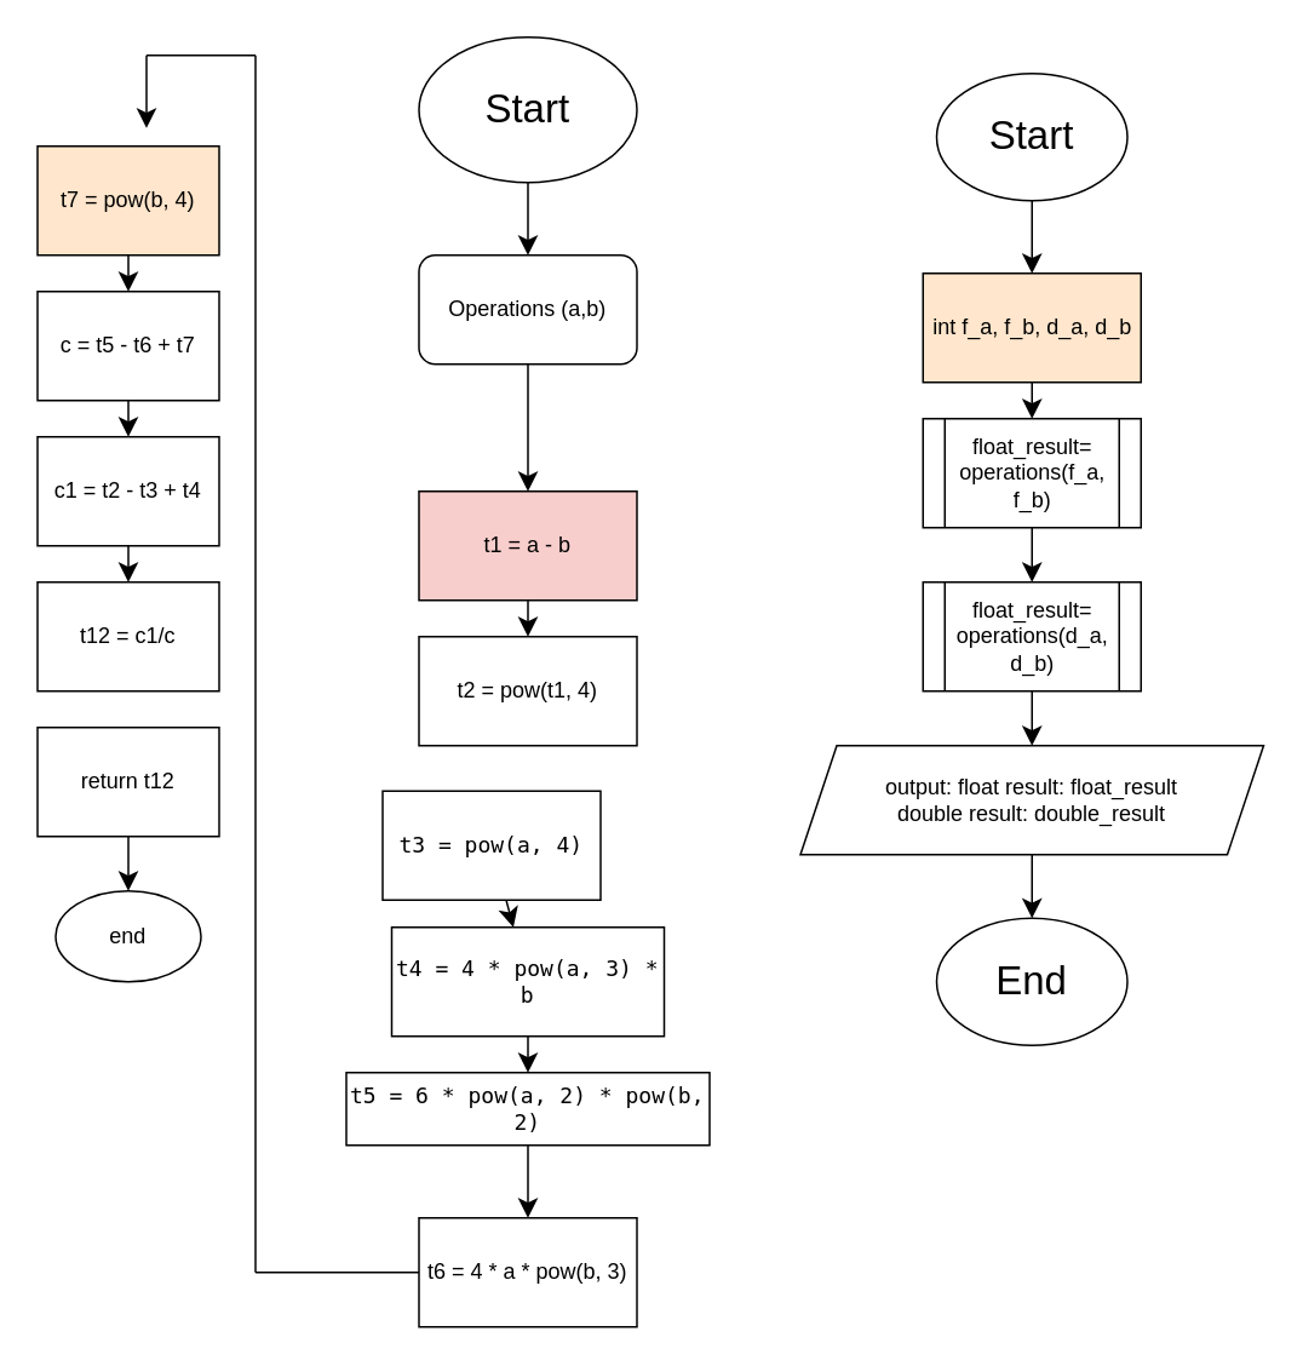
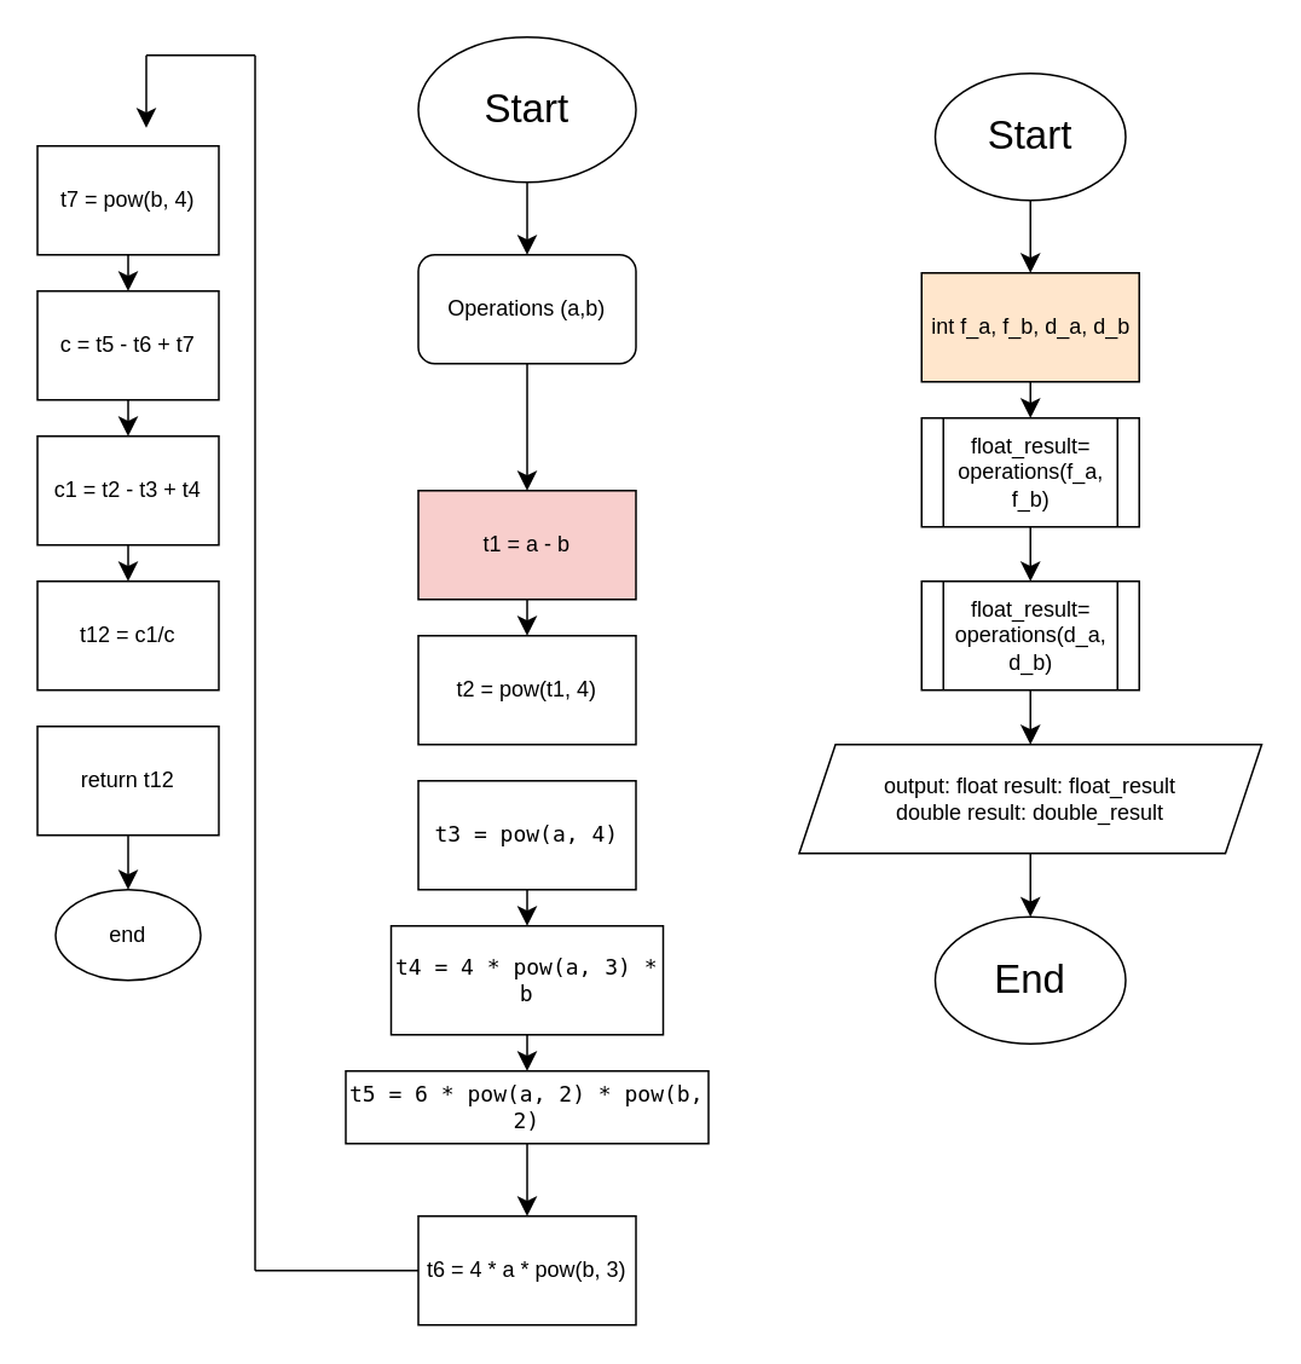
  <mxCell id="0" />
  <mxCell id="1" parent="0" />
  <mxCell id="2" value="" style="edgeStyle=none;curved=1;rounded=0;orthogonalLoop=1;jettySize=auto;html=1;fontSize=12;startSize=8;endSize=8;" edge="1" parent="1" source="3" target="5"><mxGeometry relative="1" as="geometry" /></mxCell>
  <mxCell id="3" value="&lt;font style=&quot;vertical-align: inherit;&quot;&gt;&lt;font style=&quot;vertical-align: inherit; font-size: 22px;&quot;&gt;Start&lt;/font&gt;&lt;/font&gt;" style="ellipse;whiteSpace=wrap;html=1;" parent="1" vertex="1"><mxGeometry x="230" y="20" width="120" height="80" as="geometry" /></mxCell>
  <mxCell id="4" value="" style="edgeStyle=none;curved=1;rounded=0;orthogonalLoop=1;jettySize=auto;html=1;fontSize=12;startSize=8;endSize=8;" edge="1" parent="1" source="5"><mxGeometry relative="1" as="geometry"><mxPoint x="290" y="270" as="targetPoint" /></mxGeometry></mxCell>
  <mxCell id="5" value="Operations (a,b)" style="rounded=1;whiteSpace=wrap;html=1;" vertex="1" parent="1"><mxGeometry x="230" y="140" width="120" height="60" as="geometry" /></mxCell>
  <mxCell id="6" style="edgeStyle=none;curved=1;rounded=0;orthogonalLoop=1;jettySize=auto;html=1;exitX=0.5;exitY=1;exitDx=0;exitDy=0;fontSize=12;startSize=8;endSize=8;" edge="1" parent="1" source="3" target="3"><mxGeometry relative="1" as="geometry" /></mxCell>
  <mxCell id="7" style="edgeStyle=none;curved=1;rounded=0;orthogonalLoop=1;jettySize=auto;html=1;fontSize=12;startSize=8;endSize=8;" edge="1" parent="1" source="8" target="9"><mxGeometry relative="1" as="geometry" /></mxCell>
  <mxCell id="8" value="t1 = a - b" style="rounded=0;whiteSpace=wrap;html=1;fillColor=#f8cecc;" vertex="1" parent="1"><mxGeometry x="230" y="270" width="120" height="60" as="geometry" /></mxCell>
  <mxCell id="9" value="t2 = pow(t1, 4)&lt;span style=&quot;color: rgba(0, 0, 0, 0); font-family: monospace; font-size: 0px; text-align: start; text-wrap-mode: nowrap;&quot;&gt;%3CmxGraphModel%3E%3Croot%3E%3CmxCell%20id%3D%220%22%2F%3E%3CmxCell%20id%3D%221%22%20parent%3D%220%22%2F%3E%3CmxCell%20id%3D%222%22%20value%3D%22T1%20%3D%20a%20-%20b%22%20style%3D%22rounded%3D0%3BwhiteSpace%3Dwrap%3Bhtml%3D1%3B%22%20vertex%3D%221%22%20parent%3D%221%22%3E%3CmxGeometry%20x%3D%22370%22%20y%3D%22300%22%20width%3D%22120%22%20height%3D%2260%22%20as%3D%22geometry%22%2F%3E%3C%2FmxCell%3E%3C%2Froot%3E%3C%2FmxGraphModel%3E&lt;/span&gt;" style="rounded=0;whiteSpace=wrap;html=1;" vertex="1" parent="1"><mxGeometry x="230" y="350" width="120" height="60" as="geometry" /></mxCell>
  <mxCell id="10" style="edgeStyle=none;curved=1;rounded=0;orthogonalLoop=1;jettySize=auto;html=1;fontSize=12;startSize=8;endSize=8;" edge="1" parent="1" source="11" target="13"><mxGeometry relative="1" as="geometry" /></mxCell>
- <mxCell id="11" value="&lt;span style=&quot;font-family: monospace;&quot;&gt;t3 = pow(a, 4)&lt;/span&gt;" style="rounded=0;whiteSpace=wrap;html=1;" vertex="1" parent="1"><mxGeometry x="210" y="435" width="120" height="60" as="geometry" /></mxCell>
+ <mxCell id="11" value="&lt;span style=&quot;font-family: monospace;&quot;&gt;t3 = pow(a, 4)&lt;/span&gt;" style="rounded=0;whiteSpace=wrap;html=1;" vertex="1" parent="1"><mxGeometry x="230" y="430" width="120" height="60" as="geometry" /></mxCell>
  <mxCell id="12" style="edgeStyle=none;curved=1;rounded=0;orthogonalLoop=1;jettySize=auto;html=1;fontSize=12;startSize=8;endSize=8;" edge="1" parent="1" source="13" target="16"><mxGeometry relative="1" as="geometry" /></mxCell>
  <mxCell id="13" value="&lt;span style=&quot;font-family: monospace;&quot;&gt;t4 = 4 * pow(a, 3) * b&lt;/span&gt;" style="rounded=0;whiteSpace=wrap;html=1;" vertex="1" parent="1"><mxGeometry x="215" y="510" width="150" height="60" as="geometry" /></mxCell>
  <mxCell id="14" value="t6 = 4 * a * pow(b, 3)" style="rounded=0;whiteSpace=wrap;html=1;" vertex="1" parent="1"><mxGeometry x="230" y="670" width="120" height="60" as="geometry" /></mxCell>
  <mxCell id="15" style="edgeStyle=none;curved=1;rounded=0;orthogonalLoop=1;jettySize=auto;html=1;entryX=0.5;entryY=0;entryDx=0;entryDy=0;fontSize=12;startSize=8;endSize=8;" edge="1" parent="1" source="16" target="14"><mxGeometry relative="1" as="geometry" /></mxCell>
  <mxCell id="16" value="&lt;span style=&quot;font-family: monospace;&quot;&gt;t5 = 6 * pow(a, 2) * pow(b, 2)&lt;/span&gt;" style="rounded=0;whiteSpace=wrap;html=1;" vertex="1" parent="1"><mxGeometry x="190" y="590" width="200" height="40" as="geometry" /></mxCell>
  <mxCell id="17" style="edgeStyle=none;curved=1;rounded=0;orthogonalLoop=1;jettySize=auto;html=1;entryX=0.5;entryY=0;entryDx=0;entryDy=0;fontSize=12;startSize=8;endSize=8;" edge="1" parent="1" source="18" target="20"><mxGeometry relative="1" as="geometry" /></mxCell>
- <mxCell id="18" value="t7 = pow(b, 4)" style="rounded=0;whiteSpace=wrap;html=1;fillColor=#ffe6cc;" vertex="1" parent="1"><mxGeometry x="20" y="80" width="100" height="60" as="geometry" /></mxCell>
+ <mxCell id="18" value="t7 = pow(b, 4)" style="rounded=0;whiteSpace=wrap;html=1;" vertex="1" parent="1"><mxGeometry x="20" y="80" width="100" height="60" as="geometry" /></mxCell>
  <mxCell id="19" style="edgeStyle=none;curved=1;rounded=0;orthogonalLoop=1;jettySize=auto;html=1;fontSize=12;startSize=8;endSize=8;" edge="1" parent="1" source="20" target="22"><mxGeometry relative="1" as="geometry" /></mxCell>
  <mxCell id="20" value="c = t5 - t6 + t7&lt;span style=&quot;color: rgba(0, 0, 0, 0); font-family: monospace; font-size: 0px; text-align: start; text-wrap-mode: nowrap;&quot;&gt;%3CmxGraphModel%3E%3Croot%3E%3CmxCell%20id%3D%220%22%2F%3E%3CmxCell%20id%3D%221%22%20parent%3D%220%22%2F%3E%3CmxCell%20id%3D%222%22%20value%3D%22t7%20%3D%20pow(b%2C%204)%22%20style%3D%22rounded%3D0%3BwhiteSpace%3Dwrap%3Bhtml%3D1%3B%22%20vertex%3D%221%22%20parent%3D%221%22%3E%3CmxGeometry%20x%3D%22380%22%20y%3D%22780%22%20width%3D%22100%22%20height%3D%2260%22%20as%3D%22geometry%22%2F%3E%3C%2FmxCell%3E%3C%2Froot%3E%3C%2FmxGraphModel%3E&lt;/span&gt;" style="rounded=0;whiteSpace=wrap;html=1;" vertex="1" parent="1"><mxGeometry x="20" y="160" width="100" height="60" as="geometry" /></mxCell>
  <mxCell id="21" style="edgeStyle=none;curved=1;rounded=0;orthogonalLoop=1;jettySize=auto;html=1;entryX=0.5;entryY=0;entryDx=0;entryDy=0;fontSize=12;startSize=8;endSize=8;" edge="1" parent="1" source="22" target="23"><mxGeometry relative="1" as="geometry" /></mxCell>
  <mxCell id="22" value="c1 = t2 - t3 + t4" style="rounded=0;whiteSpace=wrap;html=1;" vertex="1" parent="1"><mxGeometry x="20" y="240" width="100" height="60" as="geometry" /></mxCell>
  <mxCell id="23" value="t12 = c1/c&lt;span style=&quot;color: rgba(0, 0, 0, 0); font-family: monospace; font-size: 0px; text-align: start; text-wrap-mode: nowrap;&quot;&gt;%3CmxGraphModel%3E%3Croot%3E%3CmxCell%20id%3D%220%22%2F%3E%3CmxCell%20id%3D%221%22%20parent%3D%220%22%2F%3E%3CmxCell%20id%3D%222%22%20value%3D%22c1%20%3D%20t2%20-%20t3%20%2B%20t4%22%20style%3D%22rounded%3D0%3BwhiteSpace%3Dwrap%3Bhtml%3D1%3B%22%20vertex%3D%221%22%20parent%3D%221%22%3E%3CmxGeometry%20x%3D%22380%22%20y%3D%22940%22%20width%3D%22100%22%20height%3D%2260%22%20as%3D%22geometry%22%2F%3E%3C%2FmxCell%3E%3C%2Froot%3E%3C%2FmxGraphModel%3E&lt;/span&gt;" style="rounded=0;whiteSpace=wrap;html=1;" vertex="1" parent="1"><mxGeometry x="20" y="320" width="100" height="60" as="geometry" /></mxCell>
  <mxCell id="24" value="" style="edgeStyle=none;curved=1;rounded=0;orthogonalLoop=1;jettySize=auto;html=1;fontSize=12;startSize=8;endSize=8;" edge="1" parent="1" source="25" target="26"><mxGeometry relative="1" as="geometry" /></mxCell>
  <mxCell id="25" value="return t12" style="rounded=0;whiteSpace=wrap;html=1;" vertex="1" parent="1"><mxGeometry x="20" y="400" width="100" height="60" as="geometry" /></mxCell>
  <mxCell id="26" value="end" style="ellipse;whiteSpace=wrap;html=1;rounded=0;" vertex="1" parent="1"><mxGeometry x="30" y="490" width="80" height="50" as="geometry" /></mxCell>
  <mxCell id="27" style="edgeStyle=none;curved=1;rounded=0;orthogonalLoop=1;jettySize=auto;html=1;entryX=0.5;entryY=0;entryDx=0;entryDy=0;fontSize=12;startSize=8;endSize=8;" edge="1" parent="1" source="28" target="30"><mxGeometry relative="1" as="geometry" /></mxCell>
  <mxCell id="28" value="&lt;font style=&quot;vertical-align: inherit;&quot;&gt;&lt;font style=&quot;vertical-align: inherit; font-size: 22px;&quot;&gt;Start&lt;/font&gt;&lt;/font&gt;" style="ellipse;whiteSpace=wrap;html=1;" vertex="1" parent="1"><mxGeometry x="515" y="40" width="105" height="70" as="geometry" /></mxCell>
  <mxCell id="29" value="" style="edgeStyle=none;curved=1;rounded=0;orthogonalLoop=1;jettySize=auto;html=1;fontSize=12;startSize=8;endSize=8;" edge="1" parent="1" source="30" target="32"><mxGeometry relative="1" as="geometry" /></mxCell>
  <mxCell id="30" value="int f_a, f_b, d_a, d_b" style="rounded=0;whiteSpace=wrap;html=1;fillColor=#ffe6cc;" vertex="1" parent="1"><mxGeometry x="507.5" y="150" width="120" height="60" as="geometry" /></mxCell>
  <mxCell id="31" style="edgeStyle=none;curved=1;rounded=0;orthogonalLoop=1;jettySize=auto;html=1;entryX=0.5;entryY=0;entryDx=0;entryDy=0;fontSize=12;startSize=8;endSize=8;" edge="1" parent="1" source="32" target="33"><mxGeometry relative="1" as="geometry" /></mxCell>
  <mxCell id="32" value="float_result=&lt;div&gt;operations(f_a, f_b)&lt;span style=&quot;color: rgba(0, 0, 0, 0); font-family: monospace; font-size: 0px; text-align: start; text-wrap-mode: nowrap; background-color: initial;&quot;&gt;%3CmxGraphModel%3E%3Croot%3E%3CmxCell%20id%3D%220%22%2F%3E%3CmxCell%20id%3D%221%22%20parent%3D%220%22%2F%3E%3CmxCell%20id%3D%222%22%20value%3D%22%26lt%3Bfont%20style%3D%26quot%3Bvertical-align%3A%20inherit%3B%26quot%3B%26gt%3B%26lt%3Bfont%20style%3D%26quot%3Bvertical-align%3A%20inherit%3B%20font-size%3A%2022px%3B%26quot%3B%26gt%3BStart%26lt%3B%2Ffont%26gt%3B%26lt%3B%2Ffont%26gt%3B%22%20style%3D%22ellipse%3BwhiteSpace%3Dwrap%3Bhtml%3D1%3B%22%20vertex%3D%221%22%20parent%3D%221%22%3E%3CmxGeometry%20x%3D%22370%22%20y%3D%2250%22%20width%3D%22120%22%20height%3D%2280%22%20as%3D%22geometry%22%2F%3E%3C%2FmxCell%3E%3C%2Froot%3E%3C%2FmxGraphModel%3E&lt;/span&gt;&lt;/div&gt;" style="shape=process;whiteSpace=wrap;html=1;backgroundOutline=1;" vertex="1" parent="1"><mxGeometry x="507.5" y="230" width="120" height="60" as="geometry" /></mxCell>
  <mxCell id="33" value="float_result=&lt;div&gt;operations(d_a, d_b)&lt;span style=&quot;color: rgba(0, 0, 0, 0); font-family: monospace; font-size: 0px; text-align: start; text-wrap-mode: nowrap; background-color: initial;&quot;&gt;%3CmxGraphModel%3E%3Croot%3E%3CmxCell%20id%3D%220%22%2F%3E%3CmxCell%20id%3D%221%22%20parent%3D%220%22%2F%3E%3CmxCell%20id%3D%222%22%20value%3D%22%26lt%3Bfont%20style%3D%26quot%3Bvertical-align%3A%20inherit%3B%26quot%3B%26gt%3B%26lt%3Bfont%20style%3D%26quot%3Bvertical-align%3A%20inherit%3B%20font-size%3A%2022px%3B%26quot%3B%26gt%3BStart%26lt%3B%2Ffont%26gt%3B%26lt%3B%2Ffont%26gt%3B%22%20style%3D%22ellipse%3BwhiteSpace%3Dwrap%3Bhtml%3D1%3B%22%20vertex%3D%221%22%20parent%3D%221%22%3E%3CmxGeometry%20x%3D%22370%22%20y%3D%2250%22%20width%3D%22120%22%20height%3D%2280%22%20as%3D%22geometry%22%2F%3E%3C%2FmxCell%3E%3C%2Froot%3E%3C%2FmxGraphModel%3E&lt;/span&gt;&lt;/div&gt;" style="shape=process;whiteSpace=wrap;html=1;backgroundOutline=1;" vertex="1" parent="1"><mxGeometry x="507.5" y="320" width="120" height="60" as="geometry" /></mxCell>
  <mxCell id="34" value="" style="edgeStyle=none;curved=1;rounded=0;orthogonalLoop=1;jettySize=auto;html=1;fontSize=12;startSize=8;endSize=8;" edge="1" parent="1" source="35" target="37"><mxGeometry relative="1" as="geometry" /></mxCell>
  <mxCell id="35" value="output: float result: float_result&lt;div&gt;double result: double_result&lt;/div&gt;" style="shape=parallelogram;perimeter=parallelogramPerimeter;whiteSpace=wrap;html=1;fixedSize=1;" vertex="1" parent="1"><mxGeometry x="440" y="410" width="255" height="60" as="geometry" /></mxCell>
  <mxCell id="36" style="edgeStyle=none;curved=1;rounded=0;orthogonalLoop=1;jettySize=auto;html=1;fontSize=12;startSize=8;endSize=8;" edge="1" parent="1" source="33" target="35"><mxGeometry relative="1" as="geometry" /></mxCell>
  <mxCell id="37" value="&lt;font style=&quot;vertical-align: inherit;&quot;&gt;&lt;font style=&quot;vertical-align: inherit; font-size: 22px;&quot;&gt;End&lt;/font&gt;&lt;/font&gt;" style="ellipse;whiteSpace=wrap;html=1;" vertex="1" parent="1"><mxGeometry x="515" y="505" width="105" height="70" as="geometry" /></mxCell>
  <mxCell id="38" value="" style="endArrow=none;html=1;rounded=0;fontSize=12;startSize=8;endSize=8;curved=1;entryX=0;entryY=0.5;entryDx=0;entryDy=0;" edge="1" parent="1" target="14"><mxGeometry width="50" height="50" relative="1" as="geometry"><mxPoint x="140" y="700" as="sourcePoint" /><mxPoint x="310" y="350" as="targetPoint" /></mxGeometry></mxCell>
  <mxCell id="39" value="" style="endArrow=none;html=1;rounded=0;fontSize=12;startSize=8;endSize=8;curved=1;" edge="1" parent="1"><mxGeometry width="50" height="50" relative="1" as="geometry"><mxPoint x="140" y="700" as="sourcePoint" /><mxPoint x="140" y="30" as="targetPoint" /></mxGeometry></mxCell>
  <mxCell id="40" value="" style="endArrow=none;html=1;rounded=0;fontSize=12;startSize=8;endSize=8;curved=1;" edge="1" parent="1"><mxGeometry width="50" height="50" relative="1" as="geometry"><mxPoint x="140" y="30" as="sourcePoint" /><mxPoint x="80" y="30" as="targetPoint" /></mxGeometry></mxCell>
  <mxCell id="41" value="" style="endArrow=classic;html=1;rounded=0;fontSize=12;startSize=8;endSize=8;curved=1;" edge="1" parent="1"><mxGeometry width="50" height="50" relative="1" as="geometry"><mxPoint x="80" y="30" as="sourcePoint" /><mxPoint x="80" y="70" as="targetPoint" /></mxGeometry></mxCell>
